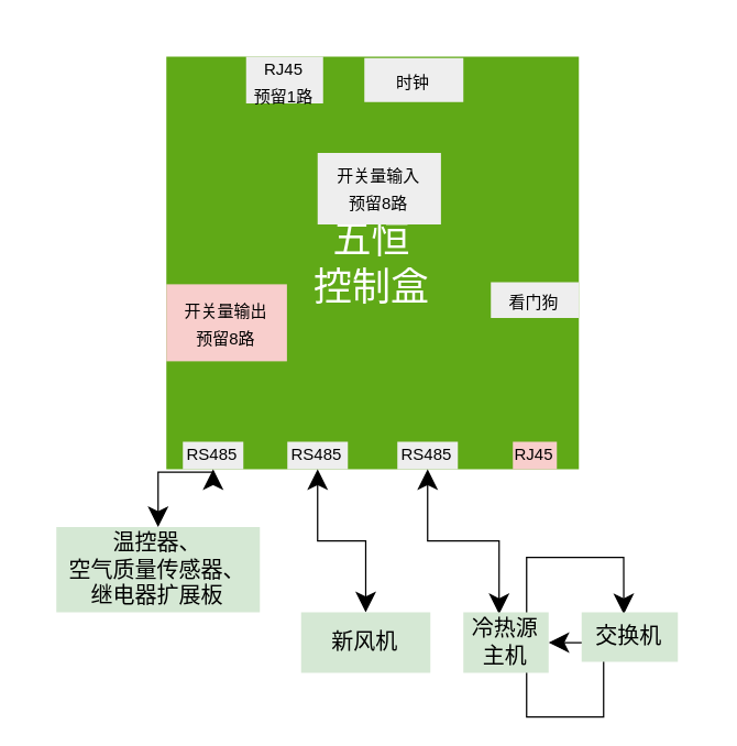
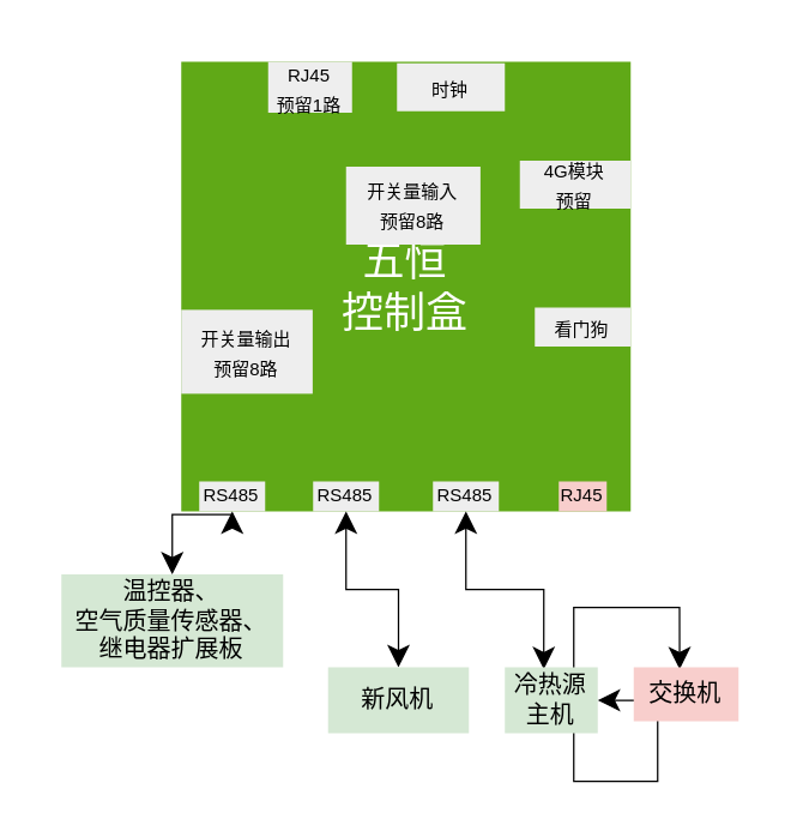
  <mxCell id="0" />
  <mxCell id="1" parent="0" />
  <mxCell id="2" value="&lt;div style=&quot;font-size: 8px&quot;&gt;&lt;font style=&quot;font-size: 14px&quot;&gt;五恒&lt;/font&gt;&lt;/div&gt;&lt;div style=&quot;font-size: 8px&quot;&gt;&lt;font style=&quot;font-size: 14px&quot;&gt;控制盒&lt;/font&gt;&lt;/div&gt;" style="whiteSpace=wrap;html=1;aspect=fixed;strokeWidth=0.1;fontSize=8;fillColor=#60a917;strokeColor=none;fontColor=#ffffff;" parent="1" vertex="1"><mxGeometry x="60" y="20" width="150" height="150" as="geometry" /></mxCell>
  <mxCell id="3" value="&lt;font style=&quot;font-size: 6px;&quot;&gt;RS485&lt;/font&gt;" style="rounded=0;whiteSpace=wrap;html=1;strokeWidth=0.1;fontSize=6;fillColor=#eeeeee;strokeColor=none;" vertex="1" parent="1"><mxGeometry x="66" y="160" width="22" height="10" as="geometry" /></mxCell>
  <mxCell id="4" value="&lt;font style=&quot;font-size: 6px;&quot;&gt;RS485&lt;/font&gt;" style="rounded=0;whiteSpace=wrap;html=1;strokeWidth=0.1;fontSize=6;fillColor=#eeeeee;strokeColor=none;" vertex="1" parent="1"><mxGeometry x="104" y="160" width="22" height="10" as="geometry" /></mxCell>
  <mxCell id="5" value="&lt;font style=&quot;font-size: 6px;&quot;&gt;RS485&lt;/font&gt;" style="rounded=0;whiteSpace=wrap;html=1;strokeWidth=0.1;fontSize=6;fillColor=#eeeeee;strokeColor=none;" vertex="1" parent="1"><mxGeometry x="144" y="160" width="22" height="10" as="geometry" /></mxCell>
  <mxCell id="6" value="&lt;div style=&quot;font-size: 8px&quot;&gt;&lt;font style=&quot;font-size: 6px&quot;&gt;开关量输入&lt;/font&gt;&lt;/div&gt;&lt;div style=&quot;font-size: 8px&quot;&gt;&lt;font style=&quot;font-size: 6px&quot;&gt;预留8路&lt;br style=&quot;font-size: 8px&quot;&gt;&lt;/font&gt;&lt;/div&gt;" style="rounded=0;whiteSpace=wrap;html=1;strokeWidth=0.1;fontSize=8;fillColor=#eeeeee;strokeColor=none;" parent="1" vertex="1"><mxGeometry x="115" y="55" width="44.85" height="26" as="geometry" /></mxCell>
- <mxCell id="7" value="&lt;div style=&quot;font-size: 8px&quot;&gt;&lt;font style=&quot;font-size: 6px&quot;&gt;开关量输出&lt;/font&gt;&lt;/div&gt;&lt;div style=&quot;font-size: 8px&quot;&gt;&lt;font style=&quot;font-size: 6px&quot;&gt;预留8路&lt;br style=&quot;font-size: 8px&quot;&gt;&lt;/font&gt;&lt;/div&gt;" style="rounded=0;whiteSpace=wrap;html=1;strokeWidth=0.1;fontSize=8;fillColor=#f8cecc;strokeColor=none;" parent="1" vertex="1"><mxGeometry x="60" y="102.75" width="43.85" height="28" as="geometry" /></mxCell>
+ <mxCell id="7" value="&lt;div style=&quot;font-size: 8px&quot;&gt;&lt;font style=&quot;font-size: 6px&quot;&gt;开关量输出&lt;/font&gt;&lt;/div&gt;&lt;div style=&quot;font-size: 8px&quot;&gt;&lt;font style=&quot;font-size: 6px&quot;&gt;预留8路&lt;br style=&quot;font-size: 8px&quot;&gt;&lt;/font&gt;&lt;/div&gt;" style="rounded=0;whiteSpace=wrap;html=1;strokeWidth=0.1;fontSize=8;fillColor=#eeeeee;strokeColor=none;" parent="1" vertex="1"><mxGeometry x="60" y="102.75" width="43.85" height="28" as="geometry" /></mxCell>
  <mxCell id="8" value="&lt;font style=&quot;font-size: 6px&quot;&gt;时钟&lt;/font&gt;" style="rounded=0;whiteSpace=wrap;html=1;strokeWidth=0.1;fontSize=8;fillColor=#eeeeee;strokeColor=none;" parent="1" vertex="1"><mxGeometry x="132" y="20.5" width="36" height="16" as="geometry" /></mxCell>
  <mxCell id="9" value="&lt;font style=&quot;font-size: 6px&quot;&gt;看门狗&lt;/font&gt;" style="rounded=0;whiteSpace=wrap;html=1;strokeWidth=0.1;fontSize=8;fillColor=#eeeeee;strokeColor=none;" parent="1" vertex="1"><mxGeometry x="178" y="102" width="32" height="13" as="geometry" /></mxCell>
  <mxCell id="10" style="edgeStyle=orthogonalEdgeStyle;rounded=0;orthogonalLoop=1;jettySize=auto;html=1;exitX=0.438;exitY=0.037;exitDx=0;exitDy=0;fontSize=8;startArrow=classic;strokeWidth=0.5;exitPerimeter=0;" edge="1" parent="1" source="11" target="19"><mxGeometry relative="1" as="geometry" /></mxCell>
- <mxCell id="11" value="交换机" style="rounded=0;whiteSpace=wrap;html=1;strokeWidth=0.1;fontSize=8;fillColor=#d5e8d4;strokeColor=none;" parent="1" vertex="1"><mxGeometry x="211" y="222" width="35" height="18" as="geometry" /></mxCell>
+ <mxCell id="11" value="交换机" style="rounded=0;whiteSpace=wrap;html=1;strokeWidth=0.1;fontSize=8;fillColor=#f8cecc;strokeColor=none;" parent="1" vertex="1"><mxGeometry x="211" y="222" width="35" height="18" as="geometry" /></mxCell>
  <mxCell id="12" value="&lt;div style=&quot;font-size: 8px&quot;&gt;&lt;font style=&quot;font-size: 6px&quot;&gt;RJ45&lt;/font&gt;&lt;/div&gt;&lt;div style=&quot;font-size: 8px&quot;&gt;&lt;font style=&quot;font-size: 6px&quot;&gt;预留1路&lt;/font&gt;&lt;br style=&quot;font-size: 8px&quot;&gt;&lt;/div&gt;" style="rounded=0;whiteSpace=wrap;html=1;strokeWidth=0.1;fontSize=8;fillColor=#eeeeee;strokeColor=none;" parent="1" vertex="1"><mxGeometry x="89" y="20" width="28" height="17" as="geometry" /></mxCell>
+ <mxCell id="13" value="&lt;div&gt;&lt;font style=&quot;font-size: 6px&quot;&gt;4G模块&lt;/font&gt;&lt;/div&gt;&lt;div&gt;&lt;font style=&quot;font-size: 6px&quot;&gt;预留&lt;/font&gt;&lt;/div&gt;" style="rounded=0;whiteSpace=wrap;html=1;strokeWidth=0.1;fontSize=8;fillColor=#eeeeee;strokeColor=none;" parent="1" vertex="1"><mxGeometry x="173" y="53" width="37" height="16" as="geometry" /></mxCell>
  <mxCell id="14" style="edgeStyle=orthogonalEdgeStyle;rounded=0;orthogonalLoop=1;jettySize=auto;html=1;entryX=0.5;entryY=1;entryDx=0;entryDy=0;fontSize=8;startArrow=classic;strokeWidth=0.5;" edge="1" parent="1" source="15" target="3"><mxGeometry relative="1" as="geometry" /></mxCell>
  <mxCell id="15" value="&lt;div&gt;&lt;font style=&quot;font-size: 8px&quot;&gt;温控器&lt;/font&gt;、&lt;/div&gt;&lt;div&gt;空气质量传感器、&lt;/div&gt;&lt;div&gt;继电器扩展板&lt;br&gt;&lt;/div&gt;" style="rounded=0;whiteSpace=wrap;html=1;strokeWidth=0.1;fontSize=8;fillColor=#d5e8d4;strokeColor=none;" vertex="1" parent="1"><mxGeometry x="20" y="191" width="74" height="31" as="geometry" /></mxCell>
  <mxCell id="16" style="edgeStyle=orthogonalEdgeStyle;rounded=0;orthogonalLoop=1;jettySize=auto;html=1;exitX=0.5;exitY=0;exitDx=0;exitDy=0;entryX=0.5;entryY=1;entryDx=0;entryDy=0;fontSize=8;startArrow=classic;strokeWidth=0.5;" edge="1" parent="1" source="17" target="4"><mxGeometry relative="1" as="geometry" /></mxCell>
  <mxCell id="17" value="&lt;div style=&quot;font-size: 8px&quot;&gt;新风机&lt;/div&gt;" style="rounded=0;whiteSpace=wrap;html=1;strokeWidth=0.1;fontSize=8;fillColor=#d5e8d4;strokeColor=none;" vertex="1" parent="1"><mxGeometry x="109" y="222" width="47" height="22" as="geometry" /></mxCell>
  <mxCell id="18" style="edgeStyle=orthogonalEdgeStyle;rounded=0;orthogonalLoop=1;jettySize=auto;html=1;entryX=0.5;entryY=1;entryDx=0;entryDy=0;fontSize=8;startArrow=classic;strokeWidth=0.5;exitX=0.419;exitY=0.03;exitDx=0;exitDy=0;exitPerimeter=0;" edge="1" parent="1" source="19" target="5"><mxGeometry relative="1" as="geometry" /></mxCell>
  <mxCell id="19" value="冷热源主机" style="rounded=0;whiteSpace=wrap;html=1;strokeWidth=0.1;fontSize=8;fillColor=#d5e8d4;strokeColor=none;" vertex="1" parent="1"><mxGeometry x="168" y="222" width="31" height="22" as="geometry" /></mxCell>
  <mxCell id="20" value="&lt;div style=&quot;font-size: 6px;&quot;&gt;&lt;font style=&quot;font-size: 6px;&quot;&gt;RJ45&lt;/font&gt;&lt;/div&gt;" style="rounded=0;whiteSpace=wrap;html=1;strokeWidth=0.1;fontSize=6;fillColor=#f8cecc;strokeColor=none;" vertex="1" parent="1"><mxGeometry x="186" y="160" width="16" height="10" as="geometry" /></mxCell>
